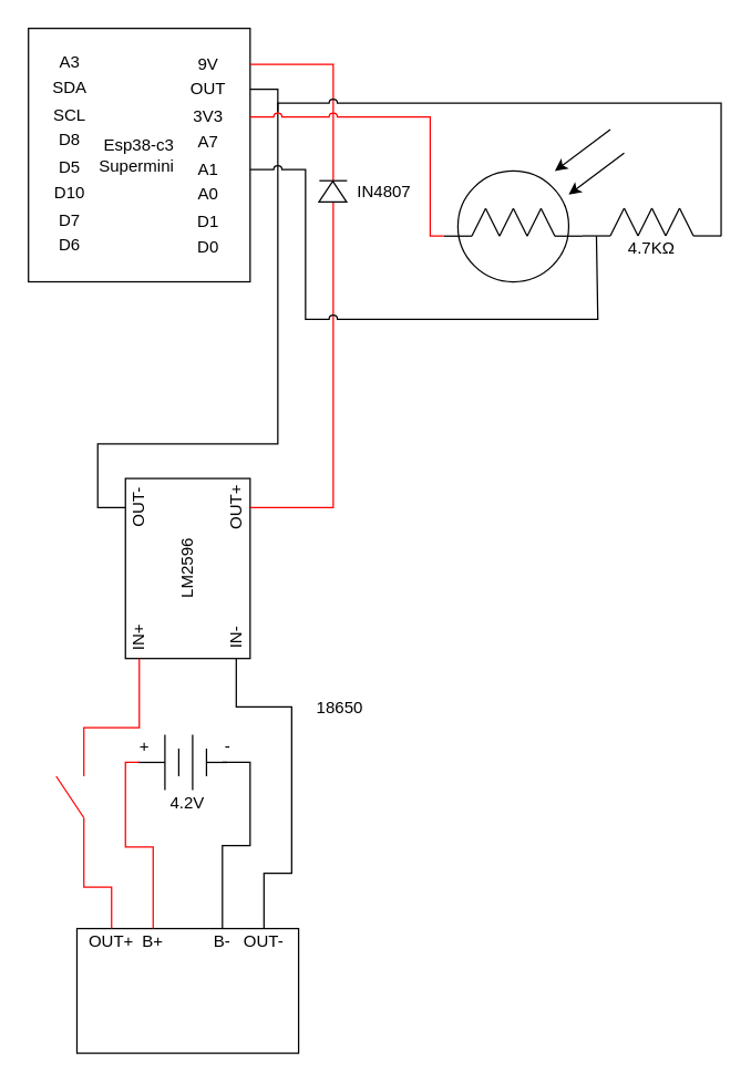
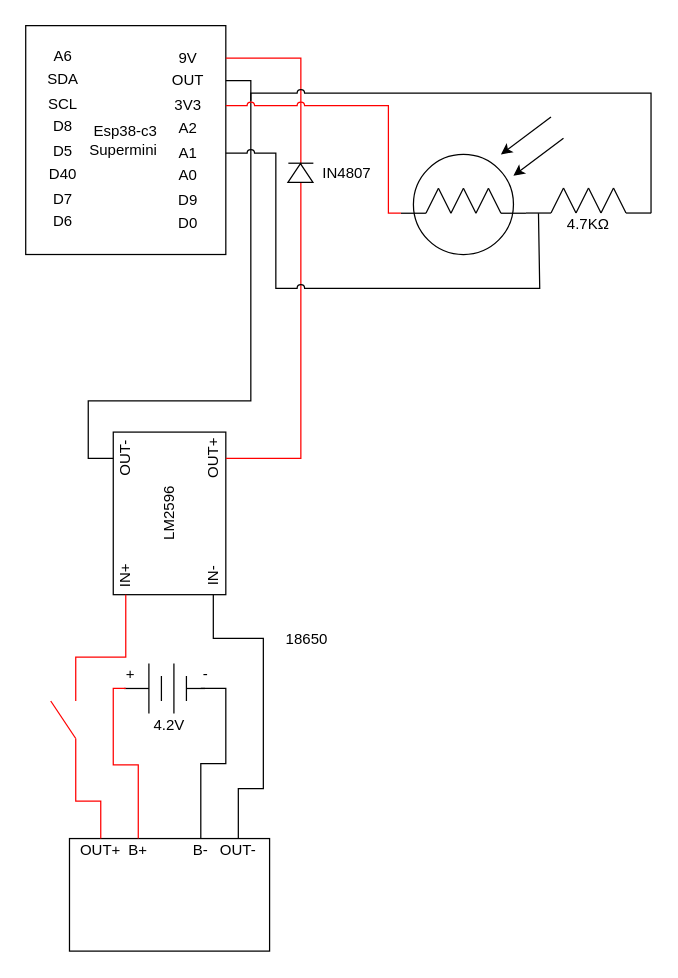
  <mxCell id="0" />
  <mxCell id="1" parent="0" />
  <mxCell id="2" value="" style="group" parent="1" vertex="1" connectable="0"><mxGeometry x="20" y="20" width="160" height="183" as="geometry" /></mxCell>
  <mxCell id="3" value="" style="rounded=0;whiteSpace=wrap;html=1;" parent="2" vertex="1"><mxGeometry width="160" height="183" as="geometry" /></mxCell>
  <mxCell id="4" value="OUT" style="text;html=1;align=center;verticalAlign=middle;whiteSpace=wrap;rounded=0;" parent="2" vertex="1"><mxGeometry x="100" y="34" width="60" height="20" as="geometry" /></mxCell>
  <mxCell id="5" value="9V" style="text;html=1;align=center;verticalAlign=middle;whiteSpace=wrap;rounded=0;" parent="2" vertex="1"><mxGeometry x="100" y="16" width="60" height="20" as="geometry" /></mxCell>
- <mxCell id="6" value="A7" style="text;html=1;align=center;verticalAlign=middle;whiteSpace=wrap;rounded=0;" parent="2" vertex="1"><mxGeometry x="100" y="72" width="60" height="20" as="geometry" /></mxCell>
+ <mxCell id="6" value="A2" style="text;html=1;align=center;verticalAlign=middle;whiteSpace=wrap;rounded=0;" parent="2" vertex="1"><mxGeometry x="100" y="72" width="60" height="20" as="geometry" /></mxCell>
  <mxCell id="7" value="3V3" style="text;html=1;align=center;verticalAlign=middle;whiteSpace=wrap;rounded=0;" parent="2" vertex="1"><mxGeometry x="100" y="54" width="60" height="20" as="geometry" /></mxCell>
  <mxCell id="8" value="A0" style="text;html=1;align=center;verticalAlign=middle;whiteSpace=wrap;rounded=0;" parent="2" vertex="1"><mxGeometry x="100" y="110" width="60" height="20" as="geometry" /></mxCell>
  <mxCell id="9" value="A1" style="text;html=1;align=center;verticalAlign=middle;whiteSpace=wrap;rounded=0;" parent="2" vertex="1"><mxGeometry x="100" y="92" width="60" height="20" as="geometry" /></mxCell>
  <mxCell id="10" value="D0" style="text;html=1;align=center;verticalAlign=middle;whiteSpace=wrap;rounded=0;" parent="2" vertex="1"><mxGeometry x="100" y="148" width="60" height="20" as="geometry" /></mxCell>
- <mxCell id="11" value="D1" style="text;html=1;align=center;verticalAlign=middle;whiteSpace=wrap;rounded=0;" parent="2" vertex="1"><mxGeometry x="100" y="130" width="60" height="20" as="geometry" /></mxCell>
+ <mxCell id="11" value="D9" style="text;html=1;align=center;verticalAlign=middle;whiteSpace=wrap;rounded=0;" parent="2" vertex="1"><mxGeometry x="100" y="130" width="60" height="20" as="geometry" /></mxCell>
  <mxCell id="12" value="SDA" style="text;html=1;align=center;verticalAlign=middle;whiteSpace=wrap;rounded=0;" parent="2" vertex="1"><mxGeometry y="33" width="60" height="20" as="geometry" /></mxCell>
- <mxCell id="13" value="A3" style="text;html=1;align=center;verticalAlign=middle;whiteSpace=wrap;rounded=0;" parent="2" vertex="1"><mxGeometry y="15" width="60" height="20" as="geometry" /></mxCell>
+ <mxCell id="13" value="A6" style="text;html=1;align=center;verticalAlign=middle;whiteSpace=wrap;rounded=0;" parent="2" vertex="1"><mxGeometry y="15" width="60" height="20" as="geometry" /></mxCell>
  <mxCell id="14" value="D8" style="text;html=1;align=center;verticalAlign=middle;whiteSpace=wrap;rounded=0;" parent="2" vertex="1"><mxGeometry y="71" width="60" height="20" as="geometry" /></mxCell>
  <mxCell id="15" value="SCL" style="text;html=1;align=center;verticalAlign=middle;whiteSpace=wrap;rounded=0;" parent="2" vertex="1"><mxGeometry y="53" width="60" height="20" as="geometry" /></mxCell>
- <mxCell id="16" value="D10" style="text;html=1;align=center;verticalAlign=middle;whiteSpace=wrap;rounded=0;" parent="2" vertex="1"><mxGeometry y="109" width="60" height="20" as="geometry" /></mxCell>
+ <mxCell id="16" value="D40" style="text;html=1;align=center;verticalAlign=middle;whiteSpace=wrap;rounded=0;" parent="2" vertex="1"><mxGeometry y="109" width="60" height="20" as="geometry" /></mxCell>
  <mxCell id="17" value="D5" style="text;html=1;align=center;verticalAlign=middle;whiteSpace=wrap;rounded=0;" parent="2" vertex="1"><mxGeometry y="91" width="60" height="20" as="geometry" /></mxCell>
  <mxCell id="18" value="D6" style="text;html=1;align=center;verticalAlign=middle;whiteSpace=wrap;rounded=0;" parent="2" vertex="1"><mxGeometry y="147" width="60" height="20" as="geometry" /></mxCell>
  <mxCell id="19" value="D7" style="text;html=1;align=center;verticalAlign=middle;whiteSpace=wrap;rounded=0;" parent="2" vertex="1"><mxGeometry y="129" width="60" height="20" as="geometry" /></mxCell>
  <mxCell id="20" value="Esp38-c3 Supermini&amp;nbsp;" style="text;html=1;align=center;verticalAlign=middle;whiteSpace=wrap;rounded=0;" parent="2" vertex="1"><mxGeometry x="40" y="52.75" width="80" height="77.5" as="geometry" /></mxCell>
  <mxCell id="21" value="" style="group" parent="1" vertex="1" connectable="0"><mxGeometry x="420" y="149.84" width="100" height="44" as="geometry" /></mxCell>
  <mxCell id="22" value="" style="group" parent="21" vertex="1" connectable="0"><mxGeometry width="100" height="20" as="geometry" /></mxCell>
  <mxCell id="23" value="" style="endArrow=none;html=1;rounded=0;" parent="22" edge="1"><mxGeometry width="50" height="50" relative="1" as="geometry"><mxPoint x="20" y="20" as="sourcePoint" /><mxPoint x="30" as="targetPoint" /></mxGeometry></mxCell>
  <mxCell id="24" value="" style="endArrow=none;html=1;rounded=0;" parent="22" edge="1"><mxGeometry width="50" height="50" relative="1" as="geometry"><mxPoint x="30" as="sourcePoint" /><mxPoint x="40" y="20" as="targetPoint" /></mxGeometry></mxCell>
  <mxCell id="25" value="" style="endArrow=none;html=1;rounded=0;" parent="22" edge="1"><mxGeometry width="50" height="50" relative="1" as="geometry"><mxPoint x="40" y="20" as="sourcePoint" /><mxPoint x="50" as="targetPoint" /></mxGeometry></mxCell>
  <mxCell id="26" value="" style="endArrow=none;html=1;rounded=0;" parent="22" edge="1"><mxGeometry width="50" height="50" relative="1" as="geometry"><mxPoint x="50" as="sourcePoint" /><mxPoint x="60" y="20" as="targetPoint" /></mxGeometry></mxCell>
  <mxCell id="27" value="" style="endArrow=none;html=1;rounded=0;" parent="22" edge="1"><mxGeometry width="50" height="50" relative="1" as="geometry"><mxPoint x="60" y="20" as="sourcePoint" /><mxPoint x="70" as="targetPoint" /></mxGeometry></mxCell>
  <mxCell id="28" value="" style="endArrow=none;html=1;rounded=0;" parent="22" edge="1"><mxGeometry width="50" height="50" relative="1" as="geometry"><mxPoint x="70" as="sourcePoint" /><mxPoint x="80" y="20" as="targetPoint" /></mxGeometry></mxCell>
  <mxCell id="29" value="" style="endArrow=none;html=1;rounded=0;" parent="22" edge="1"><mxGeometry width="50" height="50" relative="1" as="geometry"><mxPoint x="20" y="20" as="sourcePoint" /><mxPoint y="20" as="targetPoint" /></mxGeometry></mxCell>
  <mxCell id="30" value="" style="endArrow=none;html=1;rounded=0;" parent="22" edge="1"><mxGeometry width="50" height="50" relative="1" as="geometry"><mxPoint x="80" y="20" as="sourcePoint" /><mxPoint x="100" y="20" as="targetPoint" /></mxGeometry></mxCell>
  <mxCell id="31" value="4.7KΩ" style="text;html=1;align=center;verticalAlign=middle;whiteSpace=wrap;rounded=0;" parent="21" vertex="1"><mxGeometry x="20" y="14" width="60" height="30" as="geometry" /></mxCell>
  <mxCell id="32" value="" style="group" parent="1" vertex="1" connectable="0"><mxGeometry x="91" y="530" width="87.5" height="77.25" as="geometry" /></mxCell>
  <mxCell id="33" value="" style="group" parent="32" vertex="1" connectable="0"><mxGeometry x="7.5" width="80" height="40" as="geometry" /></mxCell>
  <mxCell id="34" value="" style="endArrow=none;html=1;rounded=0;" parent="33" edge="1"><mxGeometry width="50" height="50" relative="1" as="geometry"><mxPoint x="20" y="40" as="sourcePoint" /><mxPoint x="20" as="targetPoint" /></mxGeometry></mxCell>
  <mxCell id="35" value="" style="endArrow=none;html=1;rounded=0;" parent="33" edge="1"><mxGeometry width="50" height="50" relative="1" as="geometry"><mxPoint x="40" y="40" as="sourcePoint" /><mxPoint x="40" as="targetPoint" /></mxGeometry></mxCell>
  <mxCell id="36" value="" style="endArrow=none;html=1;rounded=0;" parent="33" edge="1"><mxGeometry width="50" height="50" relative="1" as="geometry"><mxPoint x="30" y="30" as="sourcePoint" /><mxPoint x="30" y="10" as="targetPoint" /></mxGeometry></mxCell>
  <mxCell id="37" value="" style="endArrow=none;html=1;rounded=0;" parent="33" edge="1"><mxGeometry width="50" height="50" relative="1" as="geometry"><mxPoint x="50" y="30" as="sourcePoint" /><mxPoint x="50" y="10" as="targetPoint" /></mxGeometry></mxCell>
  <mxCell id="38" value="" style="endArrow=none;html=1;rounded=0;" parent="33" edge="1"><mxGeometry width="50" height="50" relative="1" as="geometry"><mxPoint x="65" y="20" as="sourcePoint" /><mxPoint x="50" y="20" as="targetPoint" /></mxGeometry></mxCell>
  <mxCell id="39" value="" style="endArrow=none;html=1;rounded=0;" parent="33" edge="1"><mxGeometry width="50" height="50" relative="1" as="geometry"><mxPoint x="20" y="20" as="sourcePoint" /><mxPoint y="20" as="targetPoint" /></mxGeometry></mxCell>
  <mxCell id="40" value="-" style="text;html=1;align=center;verticalAlign=middle;whiteSpace=wrap;rounded=0;" parent="33" vertex="1"><mxGeometry x="50" width="30" height="17.25" as="geometry" /></mxCell>
  <mxCell id="41" value="+" style="text;html=1;align=center;verticalAlign=middle;whiteSpace=wrap;rounded=0;" parent="33" vertex="1"><mxGeometry x="-10" width="30" height="17.25" as="geometry" /></mxCell>
  <mxCell id="42" value="4.2V" style="text;html=1;align=center;verticalAlign=middle;whiteSpace=wrap;rounded=0;" parent="32" vertex="1"><mxGeometry x="3.75" y="31" width="80" height="37.25" as="geometry" /></mxCell>
  <mxCell id="43" value="" style="group" parent="1" vertex="1" connectable="0"><mxGeometry x="320" y="93" width="130" height="110" as="geometry" /></mxCell>
  <mxCell id="44" value="" style="ellipse;whiteSpace=wrap;html=1;aspect=fixed;" parent="43" vertex="1"><mxGeometry x="10" y="30" width="80" height="80" as="geometry" /></mxCell>
  <mxCell id="45" value="" style="group" parent="43" vertex="1" connectable="0"><mxGeometry y="57" width="100" height="44" as="geometry" /></mxCell>
  <mxCell id="46" value="" style="group" parent="45" vertex="1" connectable="0"><mxGeometry width="100" height="20" as="geometry" /></mxCell>
  <mxCell id="47" value="" style="endArrow=none;html=1;rounded=0;" parent="46" edge="1"><mxGeometry width="50" height="50" relative="1" as="geometry"><mxPoint x="20" y="20" as="sourcePoint" /><mxPoint x="30" as="targetPoint" /></mxGeometry></mxCell>
  <mxCell id="48" value="" style="endArrow=none;html=1;rounded=0;" parent="46" edge="1"><mxGeometry width="50" height="50" relative="1" as="geometry"><mxPoint x="30" as="sourcePoint" /><mxPoint x="40" y="20" as="targetPoint" /></mxGeometry></mxCell>
  <mxCell id="49" value="" style="endArrow=none;html=1;rounded=0;" parent="46" edge="1"><mxGeometry width="50" height="50" relative="1" as="geometry"><mxPoint x="40" y="20" as="sourcePoint" /><mxPoint x="50" as="targetPoint" /></mxGeometry></mxCell>
  <mxCell id="50" value="" style="endArrow=none;html=1;rounded=0;" parent="46" edge="1"><mxGeometry width="50" height="50" relative="1" as="geometry"><mxPoint x="50" as="sourcePoint" /><mxPoint x="60" y="20" as="targetPoint" /></mxGeometry></mxCell>
  <mxCell id="51" value="" style="endArrow=none;html=1;rounded=0;" parent="46" edge="1"><mxGeometry width="50" height="50" relative="1" as="geometry"><mxPoint x="60" y="20" as="sourcePoint" /><mxPoint x="70" as="targetPoint" /></mxGeometry></mxCell>
  <mxCell id="52" value="" style="endArrow=none;html=1;rounded=0;" parent="46" edge="1"><mxGeometry width="50" height="50" relative="1" as="geometry"><mxPoint x="70" as="sourcePoint" /><mxPoint x="80" y="20" as="targetPoint" /></mxGeometry></mxCell>
  <mxCell id="53" value="" style="endArrow=none;html=1;rounded=0;" parent="46" edge="1"><mxGeometry width="50" height="50" relative="1" as="geometry"><mxPoint x="20" y="20" as="sourcePoint" /><mxPoint y="20" as="targetPoint" /></mxGeometry></mxCell>
  <mxCell id="54" value="" style="endArrow=none;html=1;rounded=0;" parent="46" edge="1"><mxGeometry width="50" height="50" relative="1" as="geometry"><mxPoint x="80" y="20" as="sourcePoint" /><mxPoint x="100" y="20" as="targetPoint" /></mxGeometry></mxCell>
  <mxCell id="55" value="" style="endArrow=none;html=1;rounded=0;startArrow=classic;startFill=1;" parent="43" edge="1"><mxGeometry width="50" height="50" relative="1" as="geometry"><mxPoint x="90" y="47" as="sourcePoint" /><mxPoint x="130" y="17" as="targetPoint" /></mxGeometry></mxCell>
  <mxCell id="56" value="" style="endArrow=none;html=1;rounded=0;startArrow=classic;startFill=1;" parent="43" edge="1"><mxGeometry width="50" height="50" relative="1" as="geometry"><mxPoint x="80" y="30" as="sourcePoint" /><mxPoint x="120" as="targetPoint" /></mxGeometry></mxCell>
  <mxCell id="57" value="" style="rounded=0;whiteSpace=wrap;html=1;" parent="1" vertex="1"><mxGeometry x="55" y="670" width="160" height="90" as="geometry" /></mxCell>
  <mxCell id="58" value="OUT-" style="text;html=1;align=center;verticalAlign=middle;whiteSpace=wrap;rounded=0;" parent="1" vertex="1"><mxGeometry x="175" y="670" width="30" height="20" as="geometry" /></mxCell>
  <mxCell id="59" value="OUT+" style="text;html=1;align=center;verticalAlign=middle;whiteSpace=wrap;rounded=0;" parent="1" vertex="1"><mxGeometry x="65" y="670" width="30" height="20" as="geometry" /></mxCell>
  <mxCell id="60" value="B-" style="text;html=1;align=center;verticalAlign=middle;whiteSpace=wrap;rounded=0;" parent="1" vertex="1"><mxGeometry x="145" y="670" width="30" height="20" as="geometry" /></mxCell>
  <mxCell id="61" value="B+" style="text;html=1;align=center;verticalAlign=middle;whiteSpace=wrap;rounded=0;" parent="1" vertex="1"><mxGeometry x="95" y="670" width="30" height="20" as="geometry" /></mxCell>
  <mxCell id="62" value="" style="endArrow=none;html=1;rounded=0;edgeStyle=orthogonalEdgeStyle;exitX=0.5;exitY=0;exitDx=0;exitDy=0;strokeColor=#FF0000;" parent="1" source="61" edge="1"><mxGeometry width="50" height="50" relative="1" as="geometry"><mxPoint x="-90" y="640" as="sourcePoint" /><mxPoint x="100" y="550" as="targetPoint" /><Array as="points"><mxPoint x="110" y="611" /><mxPoint x="90" y="611" /><mxPoint x="90" y="550" /></Array></mxGeometry></mxCell>
  <mxCell id="63" value="" style="endArrow=none;html=1;rounded=0;edgeStyle=orthogonalEdgeStyle;exitX=0.5;exitY=0;exitDx=0;exitDy=0;strokeColor=#000000;" parent="1" source="60" edge="1"><mxGeometry width="50" height="50" relative="1" as="geometry"><mxPoint x="120" y="680" as="sourcePoint" /><mxPoint x="160" y="550" as="targetPoint" /><Array as="points"><mxPoint x="160" y="610" /><mxPoint x="180" y="610" /><mxPoint x="180" y="550" /></Array></mxGeometry></mxCell>
  <mxCell id="64" value="" style="group;rotation=-90;" parent="1" vertex="1" connectable="0"><mxGeometry x="55" y="350" width="160" height="105" as="geometry" /></mxCell>
  <mxCell id="65" value="" style="rounded=0;whiteSpace=wrap;html=1;rotation=-90;" parent="64" vertex="1"><mxGeometry x="15" y="15" width="130" height="90" as="geometry" /></mxCell>
  <mxCell id="66" value="OUT-" style="text;html=1;align=center;verticalAlign=middle;whiteSpace=wrap;rounded=0;rotation=-90;" parent="64" vertex="1"><mxGeometry x="30" y="6" width="30" height="20" as="geometry" /></mxCell>
  <mxCell id="67" value="IN+" style="text;html=1;align=center;verticalAlign=middle;whiteSpace=wrap;rounded=0;rotation=-90;" parent="64" vertex="1"><mxGeometry x="30" y="100" width="30" height="20" as="geometry" /></mxCell>
  <mxCell id="68" value="LM2596" style="text;html=1;align=center;verticalAlign=middle;whiteSpace=wrap;rounded=0;rotation=-90;" parent="64" vertex="1"><mxGeometry x="40" y="41.38" width="80" height="37.25" as="geometry" /></mxCell>
  <mxCell id="69" value="OUT+" style="text;html=1;align=center;verticalAlign=middle;whiteSpace=wrap;rounded=0;rotation=-90;" parent="64" vertex="1"><mxGeometry x="100" y="6" width="30" height="20" as="geometry" /></mxCell>
  <mxCell id="70" value="IN-" style="text;html=1;align=center;verticalAlign=middle;whiteSpace=wrap;rounded=0;rotation=-90;" parent="64" vertex="1"><mxGeometry x="100" y="100" width="30" height="20" as="geometry" /></mxCell>
  <mxCell id="71" value="" style="endArrow=none;html=1;rounded=0;edgeStyle=orthogonalEdgeStyle;exitX=0.5;exitY=0;exitDx=0;exitDy=0;entryX=0;entryY=0.5;entryDx=0;entryDy=0;strokeColor=#000000;" parent="1" source="58" target="70" edge="1"><mxGeometry width="50" height="50" relative="1" as="geometry"><mxPoint x="170" y="680" as="sourcePoint" /><mxPoint x="170" y="560" as="targetPoint" /><Array as="points"><mxPoint x="190" y="630" /><mxPoint x="210" y="630" /><mxPoint x="210" y="510" /><mxPoint x="170" y="510" /></Array></mxGeometry></mxCell>
  <mxCell id="72" value="" style="endArrow=none;html=1;rounded=0;edgeStyle=orthogonalEdgeStyle;exitX=0.5;exitY=0;exitDx=0;exitDy=0;strokeColor=#FF0000;" parent="1" source="59" edge="1"><mxGeometry width="50" height="50" relative="1" as="geometry"><mxPoint x="200" y="680" as="sourcePoint" /><mxPoint x="60" y="590" as="targetPoint" /><Array as="points"><mxPoint x="80" y="640" /><mxPoint x="60" y="640" /></Array></mxGeometry></mxCell>
  <mxCell id="73" value="IN4807" style="text;html=1;align=center;verticalAlign=middle;whiteSpace=wrap;rounded=0;" parent="1" vertex="1"><mxGeometry x="247.17" y="122.84" width="60" height="30" as="geometry" /></mxCell>
  <mxCell id="74" value="" style="endArrow=none;html=1;rounded=0;exitX=1;exitY=0.5;exitDx=0;exitDy=0;edgeStyle=orthogonalEdgeStyle;entryX=0.5;entryY=1;entryDx=0;entryDy=0;strokeColor=#FF0000;" parent="1" source="5" target="69" edge="1"><mxGeometry width="50" height="50" relative="1" as="geometry"><mxPoint x="220" y="90" as="sourcePoint" /><mxPoint x="240" y="360" as="targetPoint" /><Array as="points"><mxPoint x="240" y="46" /><mxPoint x="240" y="366" /></Array></mxGeometry></mxCell>
  <mxCell id="75" value="" style="endArrow=none;html=1;rounded=0;exitX=1;exitY=0.5;exitDx=0;exitDy=0;edgeStyle=orthogonalEdgeStyle;entryX=0.5;entryY=0;entryDx=0;entryDy=0;strokeColor=#000000;" parent="1" source="4" target="66" edge="1"><mxGeometry width="50" height="50" relative="1" as="geometry"><mxPoint x="190" y="56" as="sourcePoint" /><mxPoint x="190" y="376" as="targetPoint" /><Array as="points"><mxPoint x="200" y="64" /><mxPoint x="200" y="320" /><mxPoint x="70" y="320" /><mxPoint x="70" y="366" /></Array></mxGeometry></mxCell>
  <mxCell id="76" value="" style="triangle;whiteSpace=wrap;html=1;rotation=-90;" parent="1" vertex="1"><mxGeometry x="232.17" y="127.84" width="15" height="20" as="geometry" /></mxCell>
  <mxCell id="77" value="" style="endArrow=none;html=1;rounded=0;" parent="1" edge="1"><mxGeometry width="50" height="50" relative="1" as="geometry"><mxPoint x="250" y="130" as="sourcePoint" /><mxPoint x="230" y="130" as="targetPoint" /></mxGeometry></mxCell>
  <mxCell id="78" value="" style="endArrow=none;html=1;rounded=0;edgeStyle=orthogonalEdgeStyle;strokeColor=#000000;jumpStyle=arc;" parent="1" edge="1"><mxGeometry width="50" height="50" relative="1" as="geometry"><mxPoint x="520" y="170" as="sourcePoint" /><mxPoint x="200" y="80" as="targetPoint" /><Array as="points"><mxPoint x="520" y="74" /><mxPoint x="200" y="74" /></Array></mxGeometry></mxCell>
  <mxCell id="79" value="" style="endArrow=none;html=1;rounded=0;exitX=1;exitY=0.5;exitDx=0;exitDy=0;edgeStyle=orthogonalEdgeStyle;strokeColor=#FF0000;jumpStyle=arc;" parent="1" source="7" edge="1"><mxGeometry width="50" height="50" relative="1" as="geometry"><mxPoint x="190" y="56" as="sourcePoint" /><mxPoint x="320" y="170" as="targetPoint" /><Array as="points"><mxPoint x="310" y="84" /><mxPoint x="310" y="170" /></Array></mxGeometry></mxCell>
  <mxCell id="80" value="" style="endArrow=none;html=1;rounded=0;edgeStyle=orthogonalEdgeStyle;exitX=1;exitY=0.5;exitDx=0;exitDy=0;jumpStyle=arc;" parent="1" source="9" edge="1"><mxGeometry width="50" height="50" relative="1" as="geometry"><mxPoint x="290" y="280" as="sourcePoint" /><mxPoint x="430" y="170" as="targetPoint" /><Array as="points"><mxPoint x="220" y="122" /><mxPoint x="220" y="230" /><mxPoint x="431" y="230" /><mxPoint x="431" y="170" /></Array></mxGeometry></mxCell>
  <mxCell id="81" value="18650" style="text;html=1;align=center;verticalAlign=middle;whiteSpace=wrap;rounded=0;" parent="1" vertex="1"><mxGeometry x="205" y="492.75" width="80" height="37.25" as="geometry" /></mxCell>
  <mxCell id="82" value="" style="endArrow=none;html=1;rounded=0;edgeStyle=orthogonalEdgeStyle;entryX=0;entryY=0.5;entryDx=0;entryDy=0;strokeColor=#FF0000;" edge="1" parent="1" target="67"><mxGeometry width="50" height="50" relative="1" as="geometry"><mxPoint x="60" y="560" as="sourcePoint" /><mxPoint x="54.97" y="490" as="targetPoint" /><Array as="points"><mxPoint x="60" y="525" /><mxPoint x="100" y="525" /></Array></mxGeometry></mxCell>
  <mxCell id="83" value="" style="endArrow=none;html=1;rounded=0;strokeColor=#FF0000;" edge="1" parent="1"><mxGeometry width="50" height="50" relative="1" as="geometry"><mxPoint x="40" y="560" as="sourcePoint" /><mxPoint x="60" y="590" as="targetPoint" /></mxGeometry></mxCell>
